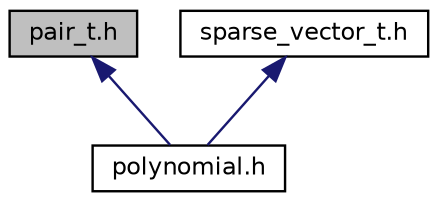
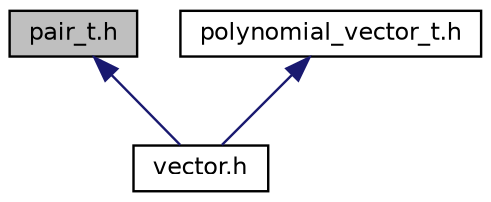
  digraph {
    node [color=black fillcolor=white fontname=Helvetica fontsize=10 shape=record style=filled]
    edge [color=midnightblue dir=back fontname=Helvetica fontsize=10 labelfontname=Helvetica labelfontsize=10 style=solid]
    n1 [fillcolor=grey75 fontcolor=black height=0.2 label="pair_t.h" width=0.4]
-   n2 [height=0.2 label="polynomial.h" width=0.4]
-   n3 [height=0.2 label="sparse_vector_t.h" width=0.4]
+   n2 [height=0.2 label="vector.h" width=0.4]
+   n3 [height=0.2 label="polynomial_vector_t.h" width=0.4]
    n1 -> n2
    n3 -> n2
  }
